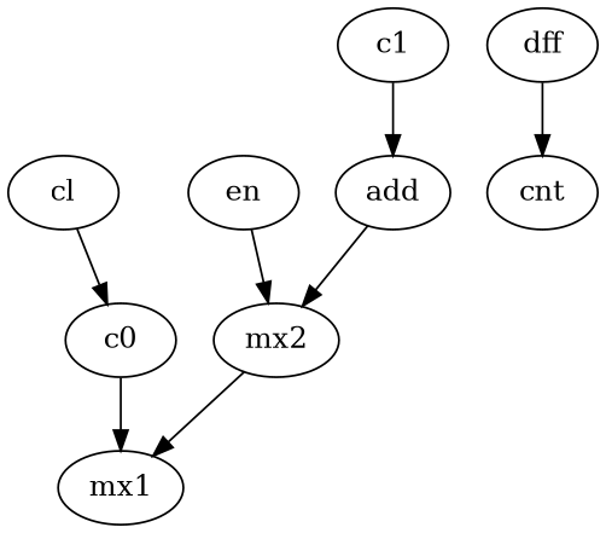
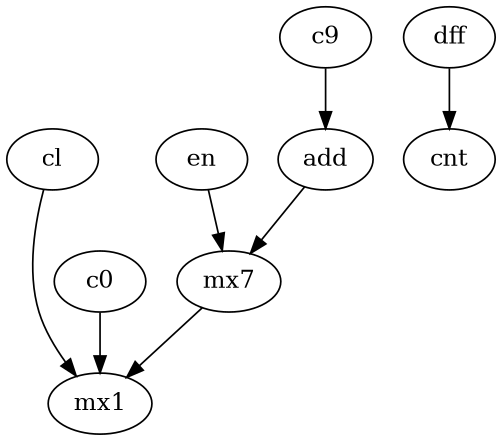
  digraph {
    rankdir=TB
    cl
    mx1
    dff
    cnt
    en
-   mx2
+   mx2 [label=mx7]
    c0
    add
-   c1
-   cl -> c0
+   c1 [label=c9]
+   cl -> mx1
    dff -> cnt
    en -> mx2
    mx2 -> mx1
    c0 -> mx1
    add -> mx2
    c1 -> add
  }
